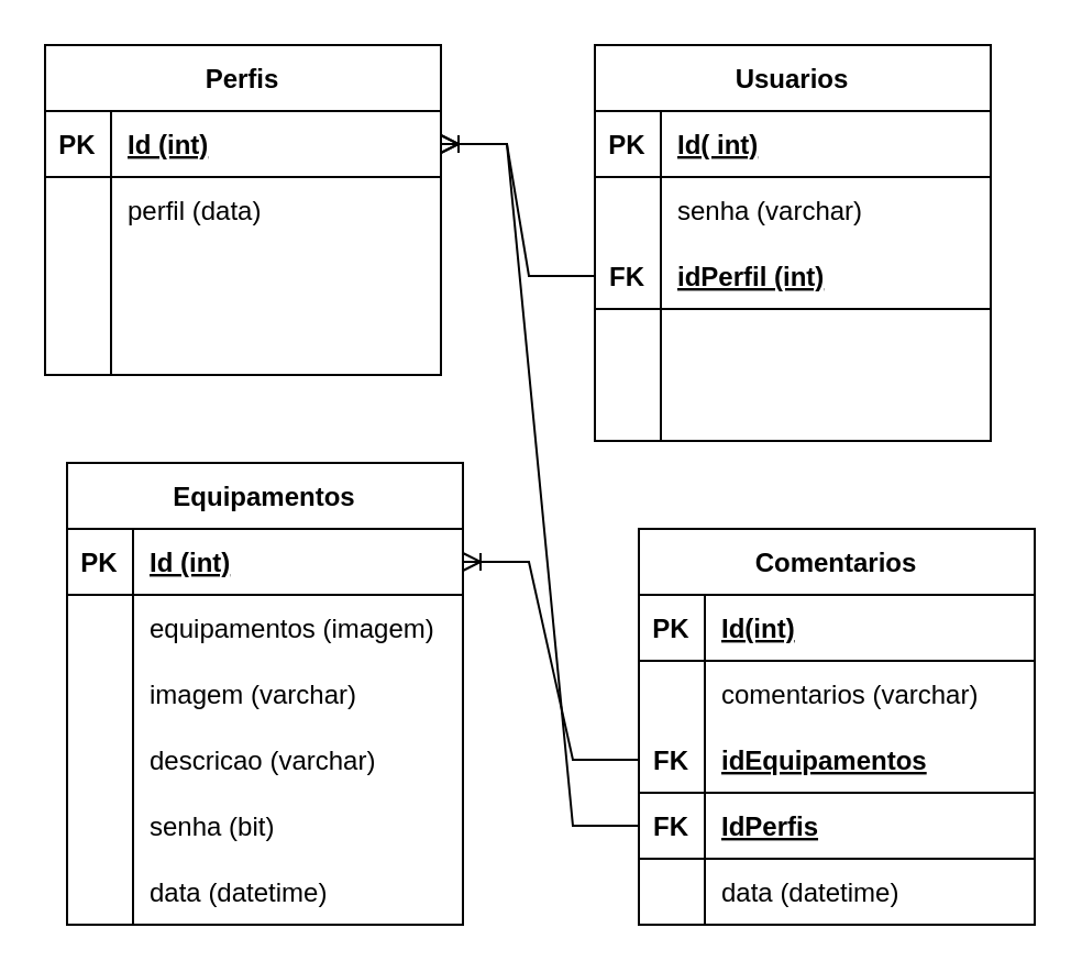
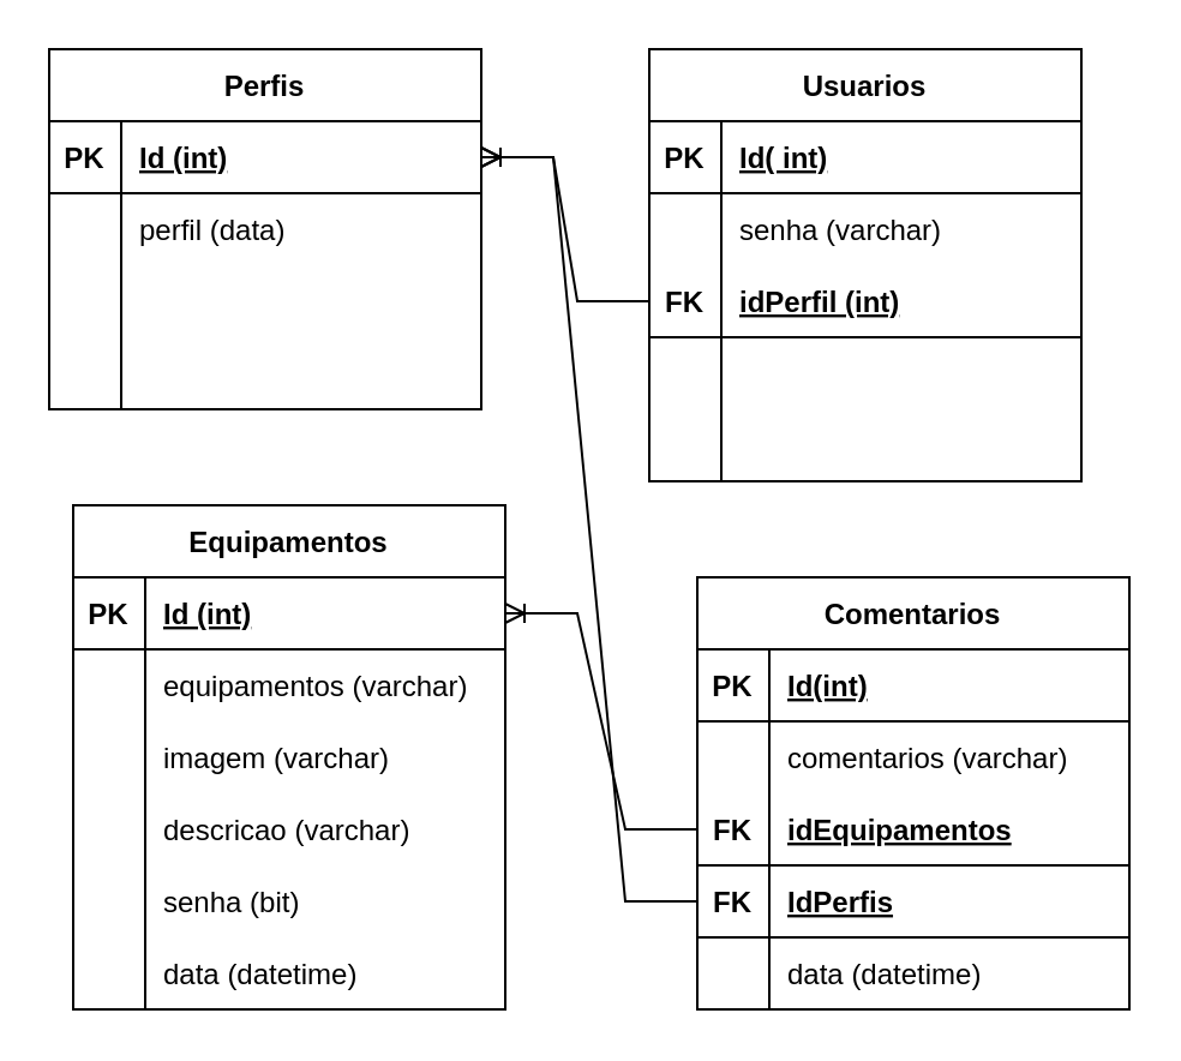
  <mxCell id="0" />
  <mxCell id="1" parent="0" />
  <mxCell id="2" value="Perfis" style="shape=table;startSize=30;container=1;collapsible=1;childLayout=tableLayout;fixedRows=1;rowLines=0;fontStyle=1;align=center;resizeLast=1;" vertex="1" parent="1"><mxGeometry x="20" y="20" width="180" height="150" as="geometry" /></mxCell>
  <mxCell id="3" value="" style="shape=tableRow;horizontal=0;startSize=0;swimlaneHead=0;swimlaneBody=0;fillColor=none;collapsible=0;dropTarget=0;points=[[0,0.5],[1,0.5]];portConstraint=eastwest;top=0;left=0;right=0;bottom=1;" vertex="1" parent="2"><mxGeometry y="30" width="180" height="30" as="geometry" /></mxCell>
  <mxCell id="4" value="PK" style="shape=partialRectangle;connectable=0;fillColor=none;top=0;left=0;bottom=0;right=0;fontStyle=1;overflow=hidden;" vertex="1" parent="3"><mxGeometry width="30" height="30" as="geometry"><mxRectangle width="30" height="30" as="alternateBounds" /></mxGeometry></mxCell>
  <mxCell id="5" value="Id (int)" style="shape=partialRectangle;connectable=0;fillColor=none;top=0;left=0;bottom=0;right=0;align=left;spacingLeft=6;fontStyle=5;overflow=hidden;" vertex="1" parent="3"><mxGeometry x="30" width="150" height="30" as="geometry"><mxRectangle width="150" height="30" as="alternateBounds" /></mxGeometry></mxCell>
  <mxCell id="6" value="" style="shape=tableRow;horizontal=0;startSize=0;swimlaneHead=0;swimlaneBody=0;fillColor=none;collapsible=0;dropTarget=0;points=[[0,0.5],[1,0.5]];portConstraint=eastwest;top=0;left=0;right=0;bottom=0;" vertex="1" parent="2"><mxGeometry y="60" width="180" height="30" as="geometry" /></mxCell>
  <mxCell id="7" value="" style="shape=partialRectangle;connectable=0;fillColor=none;top=0;left=0;bottom=0;right=0;editable=1;overflow=hidden;" vertex="1" parent="6"><mxGeometry width="30" height="30" as="geometry"><mxRectangle width="30" height="30" as="alternateBounds" /></mxGeometry></mxCell>
  <mxCell id="8" value="perfil (data)" style="shape=partialRectangle;connectable=0;fillColor=none;top=0;left=0;bottom=0;right=0;align=left;spacingLeft=6;overflow=hidden;" vertex="1" parent="6"><mxGeometry x="30" width="150" height="30" as="geometry"><mxRectangle width="150" height="30" as="alternateBounds" /></mxGeometry></mxCell>
  <mxCell id="9" value="" style="shape=tableRow;horizontal=0;startSize=0;swimlaneHead=0;swimlaneBody=0;fillColor=none;collapsible=0;dropTarget=0;points=[[0,0.5],[1,0.5]];portConstraint=eastwest;top=0;left=0;right=0;bottom=0;" vertex="1" parent="2"><mxGeometry y="90" width="180" height="30" as="geometry" /></mxCell>
  <mxCell id="10" value="" style="shape=partialRectangle;connectable=0;fillColor=none;top=0;left=0;bottom=0;right=0;editable=1;overflow=hidden;" vertex="1" parent="9"><mxGeometry width="30" height="30" as="geometry"><mxRectangle width="30" height="30" as="alternateBounds" /></mxGeometry></mxCell>
  <mxCell id="11" value="" style="shape=partialRectangle;connectable=0;fillColor=none;top=0;left=0;bottom=0;right=0;align=left;spacingLeft=6;overflow=hidden;" vertex="1" parent="9"><mxGeometry x="30" width="150" height="30" as="geometry"><mxRectangle width="150" height="30" as="alternateBounds" /></mxGeometry></mxCell>
  <mxCell id="12" value="" style="shape=tableRow;horizontal=0;startSize=0;swimlaneHead=0;swimlaneBody=0;fillColor=none;collapsible=0;dropTarget=0;points=[[0,0.5],[1,0.5]];portConstraint=eastwest;top=0;left=0;right=0;bottom=0;" vertex="1" parent="2"><mxGeometry y="120" width="180" height="30" as="geometry" /></mxCell>
  <mxCell id="13" value="" style="shape=partialRectangle;connectable=0;fillColor=none;top=0;left=0;bottom=0;right=0;editable=1;overflow=hidden;" vertex="1" parent="12"><mxGeometry width="30" height="30" as="geometry"><mxRectangle width="30" height="30" as="alternateBounds" /></mxGeometry></mxCell>
  <mxCell id="14" value="" style="shape=partialRectangle;connectable=0;fillColor=none;top=0;left=0;bottom=0;right=0;align=left;spacingLeft=6;overflow=hidden;" vertex="1" parent="12"><mxGeometry x="30" width="150" height="30" as="geometry"><mxRectangle width="150" height="30" as="alternateBounds" /></mxGeometry></mxCell>
  <mxCell id="15" value="Usuarios" style="shape=table;startSize=30;container=1;collapsible=1;childLayout=tableLayout;fixedRows=1;rowLines=0;fontStyle=1;align=center;resizeLast=1;" vertex="1" parent="1"><mxGeometry x="270" y="20" width="180" height="180" as="geometry" /></mxCell>
  <mxCell id="16" value="" style="shape=tableRow;horizontal=0;startSize=0;swimlaneHead=0;swimlaneBody=0;fillColor=none;collapsible=0;dropTarget=0;points=[[0,0.5],[1,0.5]];portConstraint=eastwest;top=0;left=0;right=0;bottom=1;" vertex="1" parent="15"><mxGeometry y="30" width="180" height="30" as="geometry" /></mxCell>
  <mxCell id="17" value="PK" style="shape=partialRectangle;connectable=0;fillColor=none;top=0;left=0;bottom=0;right=0;fontStyle=1;overflow=hidden;" vertex="1" parent="16"><mxGeometry width="30" height="30" as="geometry"><mxRectangle width="30" height="30" as="alternateBounds" /></mxGeometry></mxCell>
  <mxCell id="18" value="Id( int)" style="shape=partialRectangle;connectable=0;fillColor=none;top=0;left=0;bottom=0;right=0;align=left;spacingLeft=6;fontStyle=5;overflow=hidden;" vertex="1" parent="16"><mxGeometry x="30" width="150" height="30" as="geometry"><mxRectangle width="150" height="30" as="alternateBounds" /></mxGeometry></mxCell>
  <mxCell id="19" value="" style="shape=tableRow;horizontal=0;startSize=0;swimlaneHead=0;swimlaneBody=0;fillColor=none;collapsible=0;dropTarget=0;points=[[0,0.5],[1,0.5]];portConstraint=eastwest;top=0;left=0;right=0;bottom=0;" vertex="1" parent="15"><mxGeometry y="60" width="180" height="30" as="geometry" /></mxCell>
  <mxCell id="20" value="" style="shape=partialRectangle;connectable=0;fillColor=none;top=0;left=0;bottom=0;right=0;editable=1;overflow=hidden;" vertex="1" parent="19"><mxGeometry width="30" height="30" as="geometry"><mxRectangle width="30" height="30" as="alternateBounds" /></mxGeometry></mxCell>
  <mxCell id="21" value="senha (varchar)" style="shape=partialRectangle;connectable=0;fillColor=none;top=0;left=0;bottom=0;right=0;align=left;spacingLeft=6;overflow=hidden;" vertex="1" parent="19"><mxGeometry x="30" width="150" height="30" as="geometry"><mxRectangle width="150" height="30" as="alternateBounds" /></mxGeometry></mxCell>
  <mxCell id="22" value="" style="shape=tableRow;horizontal=0;startSize=0;swimlaneHead=0;swimlaneBody=0;fillColor=none;collapsible=0;dropTarget=0;points=[[0,0.5],[1,0.5]];portConstraint=eastwest;top=0;left=0;right=0;bottom=1;" vertex="1" parent="15"><mxGeometry y="90" width="180" height="30" as="geometry" /></mxCell>
  <mxCell id="23" value="FK" style="shape=partialRectangle;connectable=0;fillColor=none;top=0;left=0;bottom=0;right=0;fontStyle=1;overflow=hidden;" vertex="1" parent="22"><mxGeometry width="30" height="30" as="geometry"><mxRectangle width="30" height="30" as="alternateBounds" /></mxGeometry></mxCell>
  <mxCell id="24" value="idPerfil (int)" style="shape=partialRectangle;connectable=0;fillColor=none;top=0;left=0;bottom=0;right=0;align=left;spacingLeft=6;fontStyle=5;overflow=hidden;" vertex="1" parent="22"><mxGeometry x="30" width="150" height="30" as="geometry"><mxRectangle width="150" height="30" as="alternateBounds" /></mxGeometry></mxCell>
  <mxCell id="25" value="" style="shape=tableRow;horizontal=0;startSize=0;swimlaneHead=0;swimlaneBody=0;fillColor=none;collapsible=0;dropTarget=0;points=[[0,0.5],[1,0.5]];portConstraint=eastwest;top=0;left=0;right=0;bottom=0;" vertex="1" parent="15"><mxGeometry y="120" width="180" height="30" as="geometry" /></mxCell>
  <mxCell id="26" value="" style="shape=partialRectangle;connectable=0;fillColor=none;top=0;left=0;bottom=0;right=0;editable=1;overflow=hidden;" vertex="1" parent="25"><mxGeometry width="30" height="30" as="geometry"><mxRectangle width="30" height="30" as="alternateBounds" /></mxGeometry></mxCell>
  <mxCell id="27" value="" style="shape=partialRectangle;connectable=0;fillColor=none;top=0;left=0;bottom=0;right=0;align=left;spacingLeft=6;overflow=hidden;" vertex="1" parent="25"><mxGeometry x="30" width="150" height="30" as="geometry"><mxRectangle width="150" height="30" as="alternateBounds" /></mxGeometry></mxCell>
  <mxCell id="28" value="" style="shape=tableRow;horizontal=0;startSize=0;swimlaneHead=0;swimlaneBody=0;fillColor=none;collapsible=0;dropTarget=0;points=[[0,0.5],[1,0.5]];portConstraint=eastwest;top=0;left=0;right=0;bottom=0;" vertex="1" parent="15"><mxGeometry y="150" width="180" height="30" as="geometry" /></mxCell>
  <mxCell id="29" value="" style="shape=partialRectangle;connectable=0;fillColor=none;top=0;left=0;bottom=0;right=0;editable=1;overflow=hidden;" vertex="1" parent="28"><mxGeometry width="30" height="30" as="geometry"><mxRectangle width="30" height="30" as="alternateBounds" /></mxGeometry></mxCell>
  <mxCell id="30" value="" style="shape=partialRectangle;connectable=0;fillColor=none;top=0;left=0;bottom=0;right=0;align=left;spacingLeft=6;overflow=hidden;" vertex="1" parent="28"><mxGeometry x="30" width="150" height="30" as="geometry"><mxRectangle width="150" height="30" as="alternateBounds" /></mxGeometry></mxCell>
  <mxCell id="31" value="Equipamentos" style="shape=table;startSize=30;container=1;collapsible=1;childLayout=tableLayout;fixedRows=1;rowLines=0;fontStyle=1;align=center;resizeLast=1;" vertex="1" parent="1"><mxGeometry x="30" y="210" width="180" height="210" as="geometry" /></mxCell>
  <mxCell id="32" value="" style="shape=tableRow;horizontal=0;startSize=0;swimlaneHead=0;swimlaneBody=0;fillColor=none;collapsible=0;dropTarget=0;points=[[0,0.5],[1,0.5]];portConstraint=eastwest;top=0;left=0;right=0;bottom=1;" vertex="1" parent="31"><mxGeometry y="30" width="180" height="30" as="geometry" /></mxCell>
  <mxCell id="33" value="PK" style="shape=partialRectangle;connectable=0;fillColor=none;top=0;left=0;bottom=0;right=0;fontStyle=1;overflow=hidden;" vertex="1" parent="32"><mxGeometry width="30" height="30" as="geometry"><mxRectangle width="30" height="30" as="alternateBounds" /></mxGeometry></mxCell>
  <mxCell id="34" value="Id (int)" style="shape=partialRectangle;connectable=0;fillColor=none;top=0;left=0;bottom=0;right=0;align=left;spacingLeft=6;fontStyle=5;overflow=hidden;" vertex="1" parent="32"><mxGeometry x="30" width="150" height="30" as="geometry"><mxRectangle width="150" height="30" as="alternateBounds" /></mxGeometry></mxCell>
  <mxCell id="35" value="" style="shape=tableRow;horizontal=0;startSize=0;swimlaneHead=0;swimlaneBody=0;fillColor=none;collapsible=0;dropTarget=0;points=[[0,0.5],[1,0.5]];portConstraint=eastwest;top=0;left=0;right=0;bottom=0;" vertex="1" parent="31"><mxGeometry y="60" width="180" height="30" as="geometry" /></mxCell>
  <mxCell id="36" value="" style="shape=partialRectangle;connectable=0;fillColor=none;top=0;left=0;bottom=0;right=0;editable=1;overflow=hidden;" vertex="1" parent="35"><mxGeometry width="30" height="30" as="geometry"><mxRectangle width="30" height="30" as="alternateBounds" /></mxGeometry></mxCell>
- <mxCell id="37" value="equipamentos (imagem)" style="shape=partialRectangle;connectable=0;fillColor=none;top=0;left=0;bottom=0;right=0;align=left;spacingLeft=6;overflow=hidden;" vertex="1" parent="35"><mxGeometry x="30" width="150" height="30" as="geometry"><mxRectangle width="150" height="30" as="alternateBounds" /></mxGeometry></mxCell>
+ <mxCell id="37" value="equipamentos (varchar)" style="shape=partialRectangle;connectable=0;fillColor=none;top=0;left=0;bottom=0;right=0;align=left;spacingLeft=6;overflow=hidden;" vertex="1" parent="35"><mxGeometry x="30" width="150" height="30" as="geometry"><mxRectangle width="150" height="30" as="alternateBounds" /></mxGeometry></mxCell>
  <mxCell id="38" value="" style="shape=tableRow;horizontal=0;startSize=0;swimlaneHead=0;swimlaneBody=0;fillColor=none;collapsible=0;dropTarget=0;points=[[0,0.5],[1,0.5]];portConstraint=eastwest;top=0;left=0;right=0;bottom=0;" vertex="1" parent="31"><mxGeometry y="90" width="180" height="30" as="geometry" /></mxCell>
  <mxCell id="39" value="" style="shape=partialRectangle;connectable=0;fillColor=none;top=0;left=0;bottom=0;right=0;editable=1;overflow=hidden;" vertex="1" parent="38"><mxGeometry width="30" height="30" as="geometry"><mxRectangle width="30" height="30" as="alternateBounds" /></mxGeometry></mxCell>
  <mxCell id="40" value="imagem (varchar)" style="shape=partialRectangle;connectable=0;fillColor=none;top=0;left=0;bottom=0;right=0;align=left;spacingLeft=6;overflow=hidden;" vertex="1" parent="38"><mxGeometry x="30" width="150" height="30" as="geometry"><mxRectangle width="150" height="30" as="alternateBounds" /></mxGeometry></mxCell>
  <mxCell id="41" value="" style="shape=tableRow;horizontal=0;startSize=0;swimlaneHead=0;swimlaneBody=0;fillColor=none;collapsible=0;dropTarget=0;points=[[0,0.5],[1,0.5]];portConstraint=eastwest;top=0;left=0;right=0;bottom=0;" vertex="1" parent="31"><mxGeometry y="120" width="180" height="30" as="geometry" /></mxCell>
  <mxCell id="42" value="" style="shape=partialRectangle;connectable=0;fillColor=none;top=0;left=0;bottom=0;right=0;editable=1;overflow=hidden;" vertex="1" parent="41"><mxGeometry width="30" height="30" as="geometry"><mxRectangle width="30" height="30" as="alternateBounds" /></mxGeometry></mxCell>
  <mxCell id="43" value="descricao (varchar)" style="shape=partialRectangle;connectable=0;fillColor=none;top=0;left=0;bottom=0;right=0;align=left;spacingLeft=6;overflow=hidden;" vertex="1" parent="41"><mxGeometry x="30" width="150" height="30" as="geometry"><mxRectangle width="150" height="30" as="alternateBounds" /></mxGeometry></mxCell>
  <mxCell id="44" value="" style="shape=tableRow;horizontal=0;startSize=0;swimlaneHead=0;swimlaneBody=0;fillColor=none;collapsible=0;dropTarget=0;points=[[0,0.5],[1,0.5]];portConstraint=eastwest;top=0;left=0;right=0;bottom=0;" vertex="1" parent="31"><mxGeometry y="150" width="180" height="30" as="geometry" /></mxCell>
  <mxCell id="45" value="" style="shape=partialRectangle;connectable=0;fillColor=none;top=0;left=0;bottom=0;right=0;editable=1;overflow=hidden;" vertex="1" parent="44"><mxGeometry width="30" height="30" as="geometry"><mxRectangle width="30" height="30" as="alternateBounds" /></mxGeometry></mxCell>
  <mxCell id="46" value="senha (bit)" style="shape=partialRectangle;connectable=0;fillColor=none;top=0;left=0;bottom=0;right=0;align=left;spacingLeft=6;overflow=hidden;" vertex="1" parent="44"><mxGeometry x="30" width="150" height="30" as="geometry"><mxRectangle width="150" height="30" as="alternateBounds" /></mxGeometry></mxCell>
  <mxCell id="47" value="" style="shape=tableRow;horizontal=0;startSize=0;swimlaneHead=0;swimlaneBody=0;fillColor=none;collapsible=0;dropTarget=0;points=[[0,0.5],[1,0.5]];portConstraint=eastwest;top=0;left=0;right=0;bottom=0;" vertex="1" parent="31"><mxGeometry y="180" width="180" height="30" as="geometry" /></mxCell>
  <mxCell id="48" value="" style="shape=partialRectangle;connectable=0;fillColor=none;top=0;left=0;bottom=0;right=0;editable=1;overflow=hidden;" vertex="1" parent="47"><mxGeometry width="30" height="30" as="geometry"><mxRectangle width="30" height="30" as="alternateBounds" /></mxGeometry></mxCell>
  <mxCell id="49" value="data (datetime)" style="shape=partialRectangle;connectable=0;fillColor=none;top=0;left=0;bottom=0;right=0;align=left;spacingLeft=6;overflow=hidden;" vertex="1" parent="47"><mxGeometry x="30" width="150" height="30" as="geometry"><mxRectangle width="150" height="30" as="alternateBounds" /></mxGeometry></mxCell>
  <mxCell id="50" value="Comentarios" style="shape=table;startSize=30;container=1;collapsible=1;childLayout=tableLayout;fixedRows=1;rowLines=0;fontStyle=1;align=center;resizeLast=1;" vertex="1" parent="1"><mxGeometry x="290" y="240" width="180" height="180" as="geometry" /></mxCell>
  <mxCell id="51" value="" style="shape=tableRow;horizontal=0;startSize=0;swimlaneHead=0;swimlaneBody=0;fillColor=none;collapsible=0;dropTarget=0;points=[[0,0.5],[1,0.5]];portConstraint=eastwest;top=0;left=0;right=0;bottom=1;" vertex="1" parent="50"><mxGeometry y="30" width="180" height="30" as="geometry" /></mxCell>
  <mxCell id="52" value="PK" style="shape=partialRectangle;connectable=0;fillColor=none;top=0;left=0;bottom=0;right=0;fontStyle=1;overflow=hidden;" vertex="1" parent="51"><mxGeometry width="30" height="30" as="geometry"><mxRectangle width="30" height="30" as="alternateBounds" /></mxGeometry></mxCell>
  <mxCell id="53" value="Id(int)" style="shape=partialRectangle;connectable=0;fillColor=none;top=0;left=0;bottom=0;right=0;align=left;spacingLeft=6;fontStyle=5;overflow=hidden;" vertex="1" parent="51"><mxGeometry x="30" width="150" height="30" as="geometry"><mxRectangle width="150" height="30" as="alternateBounds" /></mxGeometry></mxCell>
  <mxCell id="54" value="" style="shape=tableRow;horizontal=0;startSize=0;swimlaneHead=0;swimlaneBody=0;fillColor=none;collapsible=0;dropTarget=0;points=[[0,0.5],[1,0.5]];portConstraint=eastwest;top=0;left=0;right=0;bottom=0;" vertex="1" parent="50"><mxGeometry y="60" width="180" height="30" as="geometry" /></mxCell>
  <mxCell id="55" value="" style="shape=partialRectangle;connectable=0;fillColor=none;top=0;left=0;bottom=0;right=0;editable=1;overflow=hidden;" vertex="1" parent="54"><mxGeometry width="30" height="30" as="geometry"><mxRectangle width="30" height="30" as="alternateBounds" /></mxGeometry></mxCell>
  <mxCell id="56" value="comentarios (varchar)" style="shape=partialRectangle;connectable=0;fillColor=none;top=0;left=0;bottom=0;right=0;align=left;spacingLeft=6;overflow=hidden;" vertex="1" parent="54"><mxGeometry x="30" width="150" height="30" as="geometry"><mxRectangle width="150" height="30" as="alternateBounds" /></mxGeometry></mxCell>
  <mxCell id="57" value="" style="shape=tableRow;horizontal=0;startSize=0;swimlaneHead=0;swimlaneBody=0;fillColor=none;collapsible=0;dropTarget=0;points=[[0,0.5],[1,0.5]];portConstraint=eastwest;top=0;left=0;right=0;bottom=1;" vertex="1" parent="50"><mxGeometry y="90" width="180" height="30" as="geometry" /></mxCell>
  <mxCell id="58" value="FK" style="shape=partialRectangle;connectable=0;fillColor=none;top=0;left=0;bottom=0;right=0;fontStyle=1;overflow=hidden;" vertex="1" parent="57"><mxGeometry width="30" height="30" as="geometry"><mxRectangle width="30" height="30" as="alternateBounds" /></mxGeometry></mxCell>
  <mxCell id="59" value="idEquipamentos" style="shape=partialRectangle;connectable=0;fillColor=none;top=0;left=0;bottom=0;right=0;align=left;spacingLeft=6;fontStyle=5;overflow=hidden;" vertex="1" parent="57"><mxGeometry x="30" width="150" height="30" as="geometry"><mxRectangle width="150" height="30" as="alternateBounds" /></mxGeometry></mxCell>
  <mxCell id="60" value="" style="shape=tableRow;horizontal=0;startSize=0;swimlaneHead=0;swimlaneBody=0;fillColor=none;collapsible=0;dropTarget=0;points=[[0,0.5],[1,0.5]];portConstraint=eastwest;top=0;left=0;right=0;bottom=1;" vertex="1" parent="50"><mxGeometry y="120" width="180" height="30" as="geometry" /></mxCell>
  <mxCell id="61" value="FK" style="shape=partialRectangle;connectable=0;fillColor=none;top=0;left=0;bottom=0;right=0;fontStyle=1;overflow=hidden;" vertex="1" parent="60"><mxGeometry width="30" height="30" as="geometry"><mxRectangle width="30" height="30" as="alternateBounds" /></mxGeometry></mxCell>
  <mxCell id="62" value="IdPerfis" style="shape=partialRectangle;connectable=0;fillColor=none;top=0;left=0;bottom=0;right=0;align=left;spacingLeft=6;fontStyle=5;overflow=hidden;" vertex="1" parent="60"><mxGeometry x="30" width="150" height="30" as="geometry"><mxRectangle width="150" height="30" as="alternateBounds" /></mxGeometry></mxCell>
  <mxCell id="63" value="" style="shape=tableRow;horizontal=0;startSize=0;swimlaneHead=0;swimlaneBody=0;fillColor=none;collapsible=0;dropTarget=0;points=[[0,0.5],[1,0.5]];portConstraint=eastwest;top=0;left=0;right=0;bottom=0;" vertex="1" parent="50"><mxGeometry y="150" width="180" height="30" as="geometry" /></mxCell>
  <mxCell id="64" value="" style="shape=partialRectangle;connectable=0;fillColor=none;top=0;left=0;bottom=0;right=0;editable=1;overflow=hidden;" vertex="1" parent="63"><mxGeometry width="30" height="30" as="geometry"><mxRectangle width="30" height="30" as="alternateBounds" /></mxGeometry></mxCell>
  <mxCell id="65" value="data (datetime)" style="shape=partialRectangle;connectable=0;fillColor=none;top=0;left=0;bottom=0;right=0;align=left;spacingLeft=6;overflow=hidden;" vertex="1" parent="63"><mxGeometry x="30" width="150" height="30" as="geometry"><mxRectangle width="150" height="30" as="alternateBounds" /></mxGeometry></mxCell>
  <mxCell id="66" value="" style="edgeStyle=entityRelationEdgeStyle;fontSize=12;html=1;endArrow=ERoneToMany;rounded=0;exitX=0;exitY=0.5;exitDx=0;exitDy=0;entryX=1;entryY=0.5;entryDx=0;entryDy=0;" edge="1" parent="1" source="57" target="32"><mxGeometry width="100" height="100" relative="1" as="geometry"><mxPoint x="240" y="350" as="sourcePoint" /><mxPoint x="340" y="250" as="targetPoint" /></mxGeometry></mxCell>
  <mxCell id="67" value="" style="edgeStyle=entityRelationEdgeStyle;fontSize=12;html=1;endArrow=ERoneToMany;rounded=0;entryX=1;entryY=0.5;entryDx=0;entryDy=0;exitX=0;exitY=0.5;exitDx=0;exitDy=0;" edge="1" parent="1" source="60" target="3"><mxGeometry width="100" height="100" relative="1" as="geometry"><mxPoint x="230" y="260" as="sourcePoint" /><mxPoint x="130" y="170" as="targetPoint" /></mxGeometry></mxCell>
  <mxCell id="68" value="" style="edgeStyle=entityRelationEdgeStyle;fontSize=12;html=1;endArrow=ERoneToMany;rounded=0;exitX=0;exitY=0.5;exitDx=0;exitDy=0;" edge="1" parent="1" source="22" target="3"><mxGeometry width="100" height="100" relative="1" as="geometry"><mxPoint x="260" y="120" as="sourcePoint" /><mxPoint x="210" y="70" as="targetPoint" /></mxGeometry></mxCell>
